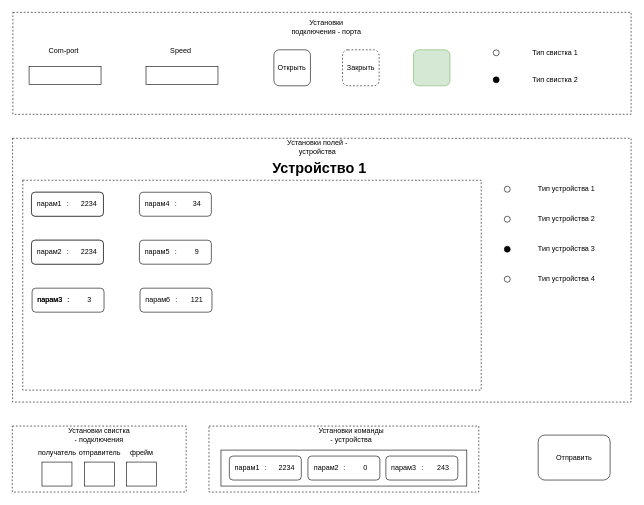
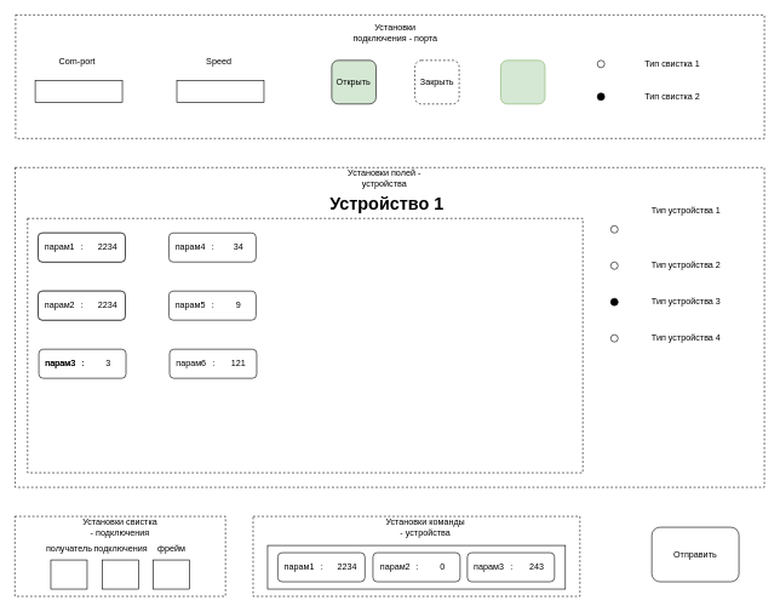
  <mxCell id="0" />
  <mxCell id="1" parent="0" />
  <mxCell id="2" value="" style="rounded=0;whiteSpace=wrap;html=1;dashed=1;" vertex="1" parent="1"><mxGeometry x="20" y="710" width="290" height="110" as="geometry" /></mxCell>
  <mxCell id="3" value="" style="rounded=0;whiteSpace=wrap;html=1;" vertex="1" parent="1"><mxGeometry x="69.5" y="770" width="50" height="40" as="geometry" /></mxCell>
  <mxCell id="4" value="Установки свистка - подключения" style="text;html=1;strokeColor=none;fillColor=none;align=center;verticalAlign=middle;whiteSpace=wrap;rounded=0;" vertex="1" parent="1"><mxGeometry x="110" y="710" width="110" height="30" as="geometry" /></mxCell>
  <mxCell id="5" value="получатель" style="text;html=1;strokeColor=none;fillColor=none;align=center;verticalAlign=middle;whiteSpace=wrap;rounded=0;dashed=1;" vertex="1" parent="1"><mxGeometry x="64.5" y="740" width="60" height="30" as="geometry" /></mxCell>
  <mxCell id="6" value="" style="rounded=0;whiteSpace=wrap;html=1;" vertex="1" parent="1"><mxGeometry x="140.5" y="770" width="50" height="40" as="geometry" /></mxCell>
- <mxCell id="7" value="отправитель" style="text;html=1;strokeColor=none;fillColor=none;align=center;verticalAlign=middle;whiteSpace=wrap;rounded=0;dashed=1;" vertex="1" parent="1"><mxGeometry x="135.5" y="740" width="60" height="30" as="geometry" /></mxCell>
+ <mxCell id="7" value="подключения" style="text;html=1;strokeColor=none;fillColor=none;align=center;verticalAlign=middle;whiteSpace=wrap;rounded=0;dashed=1;" vertex="1" parent="1"><mxGeometry x="135.5" y="740" width="60" height="30" as="geometry" /></mxCell>
  <mxCell id="8" value="" style="rounded=0;whiteSpace=wrap;html=1;" vertex="1" parent="1"><mxGeometry x="210.5" y="770" width="50" height="40" as="geometry" /></mxCell>
  <mxCell id="9" value="фрейм" style="text;html=1;strokeColor=none;fillColor=none;align=center;verticalAlign=middle;whiteSpace=wrap;rounded=0;dashed=1;" vertex="1" parent="1"><mxGeometry x="205.5" y="740" width="60" height="30" as="geometry" /></mxCell>
  <mxCell id="10" value="" style="rounded=0;whiteSpace=wrap;html=1;dashed=1;" vertex="1" parent="1"><mxGeometry x="348" y="710" width="450" height="110" as="geometry" /></mxCell>
  <mxCell id="11" value="Установки команды - устройства" style="text;html=1;strokeColor=none;fillColor=none;align=center;verticalAlign=middle;whiteSpace=wrap;rounded=0;dashed=1;" vertex="1" parent="1"><mxGeometry x="528" y="710" width="115" height="30" as="geometry" /></mxCell>
  <mxCell id="12" value="" style="rounded=0;whiteSpace=wrap;html=1;" vertex="1" parent="1"><mxGeometry x="368" y="750" width="410" height="60" as="geometry" /></mxCell>
  <mxCell id="13" value="" style="rounded=1;whiteSpace=wrap;html=1;" vertex="1" parent="1"><mxGeometry x="382" y="760" width="120" height="40" as="geometry" /></mxCell>
  <mxCell id="14" value="парам1" style="text;html=1;strokeColor=none;fillColor=none;align=center;verticalAlign=middle;whiteSpace=wrap;rounded=0;" vertex="1" parent="1"><mxGeometry x="382" y="765" width="60" height="30" as="geometry" /></mxCell>
  <mxCell id="15" value=":" style="text;html=1;strokeColor=none;fillColor=none;align=center;verticalAlign=middle;whiteSpace=wrap;rounded=0;" vertex="1" parent="1"><mxGeometry x="428" y="765" width="30" height="30" as="geometry" /></mxCell>
  <mxCell id="16" value="2234" style="text;html=1;strokeColor=none;fillColor=none;align=center;verticalAlign=middle;whiteSpace=wrap;rounded=0;" vertex="1" parent="1"><mxGeometry x="458" y="765" width="40" height="30" as="geometry" /></mxCell>
  <mxCell id="17" value="" style="rounded=1;whiteSpace=wrap;html=1;" vertex="1" parent="1"><mxGeometry x="513" y="760" width="120" height="40" as="geometry" /></mxCell>
  <mxCell id="18" value="парам2" style="text;html=1;strokeColor=none;fillColor=none;align=center;verticalAlign=middle;whiteSpace=wrap;rounded=0;" vertex="1" parent="1"><mxGeometry x="514" y="765" width="60" height="30" as="geometry" /></mxCell>
  <mxCell id="19" value=":" style="text;html=1;strokeColor=none;fillColor=none;align=center;verticalAlign=middle;whiteSpace=wrap;rounded=0;" vertex="1" parent="1"><mxGeometry x="559" y="765" width="30" height="30" as="geometry" /></mxCell>
  <mxCell id="20" value="0" style="text;html=1;strokeColor=none;fillColor=none;align=center;verticalAlign=middle;whiteSpace=wrap;rounded=0;" vertex="1" parent="1"><mxGeometry x="589" y="765" width="40" height="30" as="geometry" /></mxCell>
  <mxCell id="21" value="" style="rounded=1;whiteSpace=wrap;html=1;" vertex="1" parent="1"><mxGeometry x="643" y="760" width="120" height="40" as="geometry" /></mxCell>
  <mxCell id="22" value="парам3" style="text;html=1;strokeColor=none;fillColor=none;align=center;verticalAlign=middle;whiteSpace=wrap;rounded=0;" vertex="1" parent="1"><mxGeometry x="643" y="765" width="60" height="30" as="geometry" /></mxCell>
  <mxCell id="23" value=":" style="text;html=1;strokeColor=none;fillColor=none;align=center;verticalAlign=middle;whiteSpace=wrap;rounded=0;" vertex="1" parent="1"><mxGeometry x="689" y="765" width="30" height="30" as="geometry" /></mxCell>
  <mxCell id="24" value="243" style="text;html=1;strokeColor=none;fillColor=none;align=center;verticalAlign=middle;whiteSpace=wrap;rounded=0;" vertex="1" parent="1"><mxGeometry x="719" y="765" width="40" height="30" as="geometry" /></mxCell>
  <mxCell id="25" value="" style="rounded=0;whiteSpace=wrap;html=1;dashed=1;" vertex="1" parent="1"><mxGeometry x="20.5" y="230" width="1031.5" height="440" as="geometry" /></mxCell>
  <mxCell id="26" value="" style="rounded=1;whiteSpace=wrap;html=1;" vertex="1" parent="1"><mxGeometry x="52" y="320" width="120" height="40" as="geometry" /></mxCell>
  <mxCell id="27" value="парам1" style="text;html=1;strokeColor=none;fillColor=none;align=center;verticalAlign=middle;whiteSpace=wrap;rounded=0;" vertex="1" parent="1"><mxGeometry x="52" y="325" width="60" height="30" as="geometry" /></mxCell>
  <mxCell id="28" value=":" style="text;html=1;strokeColor=none;fillColor=none;align=center;verticalAlign=middle;whiteSpace=wrap;rounded=0;" vertex="1" parent="1"><mxGeometry x="98" y="325" width="30" height="30" as="geometry" /></mxCell>
  <mxCell id="29" value="2234" style="text;html=1;strokeColor=none;fillColor=none;align=center;verticalAlign=middle;whiteSpace=wrap;rounded=0;" vertex="1" parent="1"><mxGeometry x="128" y="325" width="40" height="30" as="geometry" /></mxCell>
  <mxCell id="30" value="" style="rounded=0;whiteSpace=wrap;html=1;dashed=1;" vertex="1" parent="1"><mxGeometry x="37.5" y="300" width="764.5" height="350" as="geometry" /></mxCell>
  <mxCell id="31" value="" style="rounded=1;whiteSpace=wrap;html=1;" vertex="1" parent="1"><mxGeometry x="52" y="400" width="120" height="40" as="geometry" /></mxCell>
  <mxCell id="32" value="парам2" style="text;html=1;strokeColor=none;fillColor=none;align=center;verticalAlign=middle;whiteSpace=wrap;rounded=0;" vertex="1" parent="1"><mxGeometry x="52" y="405" width="60" height="30" as="geometry" /></mxCell>
  <mxCell id="33" value=":" style="text;html=1;strokeColor=none;fillColor=none;align=center;verticalAlign=middle;whiteSpace=wrap;rounded=0;" vertex="1" parent="1"><mxGeometry x="98" y="405" width="30" height="30" as="geometry" /></mxCell>
  <mxCell id="34" value="2234" style="text;html=1;strokeColor=none;fillColor=none;align=center;verticalAlign=middle;whiteSpace=wrap;rounded=0;" vertex="1" parent="1"><mxGeometry x="128" y="405" width="40" height="30" as="geometry" /></mxCell>
  <mxCell id="35" value="" style="rounded=1;whiteSpace=wrap;html=1;" vertex="1" parent="1"><mxGeometry x="53" y="480" width="120" height="40" as="geometry" /></mxCell>
  <mxCell id="36" value="парам3" style="text;html=1;strokeColor=none;fillColor=none;align=center;verticalAlign=middle;whiteSpace=wrap;rounded=0;" vertex="1" parent="1"><mxGeometry x="53" y="485" width="60" height="30" as="geometry" /></mxCell>
  <mxCell id="37" value=":" style="text;html=1;strokeColor=none;fillColor=none;align=center;verticalAlign=middle;whiteSpace=wrap;rounded=0;" vertex="1" parent="1"><mxGeometry x="99" y="485" width="30" height="30" as="geometry" /></mxCell>
  <mxCell id="38" value="3" style="text;html=1;strokeColor=none;fillColor=none;align=center;verticalAlign=middle;whiteSpace=wrap;rounded=0;" vertex="1" parent="1"><mxGeometry x="129" y="485" width="40" height="30" as="geometry" /></mxCell>
  <mxCell id="39" value="Установки полей - устройства" style="text;html=1;strokeColor=none;fillColor=none;align=center;verticalAlign=middle;whiteSpace=wrap;rounded=0;dashed=1;" vertex="1" parent="1"><mxGeometry x="468" y="230" width="122" height="30" as="geometry" /></mxCell>
  <mxCell id="40" value="&lt;h1&gt;Устройство 1&lt;/h1&gt;" style="text;html=1;strokeColor=none;fillColor=none;spacing=5;spacingTop=-20;whiteSpace=wrap;overflow=hidden;rounded=0;dashed=1;" vertex="1" parent="1"><mxGeometry x="449" y="260" width="190" height="40" as="geometry" /></mxCell>
  <mxCell id="41" value="" style="rounded=0;whiteSpace=wrap;html=1;dashed=1;" vertex="1" parent="1"><mxGeometry x="21" y="20" width="1031" height="170" as="geometry" /></mxCell>
  <mxCell id="42" value="Установки подключения - порта" style="text;html=1;strokeColor=none;fillColor=none;align=center;verticalAlign=middle;whiteSpace=wrap;rounded=0;dashed=1;" vertex="1" parent="1"><mxGeometry x="483" y="30" width="122" height="30" as="geometry" /></mxCell>
  <mxCell id="43" value="" style="rounded=0;whiteSpace=wrap;html=1;" vertex="1" parent="1"><mxGeometry x="48" y="110" width="120" height="30" as="geometry" /></mxCell>
  <mxCell id="44" value="Com-port" style="text;html=1;strokeColor=none;fillColor=none;align=center;verticalAlign=middle;whiteSpace=wrap;rounded=0;" vertex="1" parent="1"><mxGeometry x="75.5" y="70" width="60" height="30" as="geometry" /></mxCell>
  <mxCell id="45" value="" style="rounded=0;whiteSpace=wrap;html=1;" vertex="1" parent="1"><mxGeometry x="243" y="110" width="120" height="30" as="geometry" /></mxCell>
  <mxCell id="46" value="Speed" style="text;html=1;strokeColor=none;fillColor=none;align=center;verticalAlign=middle;whiteSpace=wrap;rounded=0;" vertex="1" parent="1"><mxGeometry x="270.5" y="70" width="60" height="30" as="geometry" /></mxCell>
- <mxCell id="47" value="Открыть" style="rounded=1;whiteSpace=wrap;html=1;" vertex="1" parent="1"><mxGeometry x="456.25" y="82.5" width="61" height="60" as="geometry" /></mxCell>
+ <mxCell id="47" value="Открыть" style="rounded=1;whiteSpace=wrap;html=1;fillColor=#d5e8d4;" vertex="1" parent="1"><mxGeometry x="456.25" y="82.5" width="61" height="60" as="geometry" /></mxCell>
  <mxCell id="48" value="Закрыть" style="rounded=1;whiteSpace=wrap;html=1;dashed=1;" vertex="1" parent="1"><mxGeometry x="570.75" y="82.5" width="61" height="60" as="geometry" /></mxCell>
  <mxCell id="49" value="" style="rounded=1;whiteSpace=wrap;html=1;fillColor=#d5e8d4;strokeColor=#82b366;" vertex="1" parent="1"><mxGeometry x="689" y="82.5" width="61" height="60" as="geometry" /></mxCell>
  <mxCell id="50" value="2234" style="text;html=1;strokeColor=none;fillColor=none;align=center;verticalAlign=middle;whiteSpace=wrap;rounded=0;" vertex="1" parent="1"><mxGeometry x="128" y="325" width="40" height="30" as="geometry" /></mxCell>
  <mxCell id="51" value=":" style="text;html=1;strokeColor=none;fillColor=none;align=center;verticalAlign=middle;whiteSpace=wrap;rounded=0;" vertex="1" parent="1"><mxGeometry x="98" y="325" width="30" height="30" as="geometry" /></mxCell>
  <mxCell id="52" value="парам1" style="text;html=1;strokeColor=none;fillColor=none;align=center;verticalAlign=middle;whiteSpace=wrap;rounded=0;" vertex="1" parent="1"><mxGeometry x="52" y="325" width="60" height="30" as="geometry" /></mxCell>
  <mxCell id="53" value="2234" style="text;html=1;strokeColor=none;fillColor=none;align=center;verticalAlign=middle;whiteSpace=wrap;rounded=0;" vertex="1" parent="1"><mxGeometry x="128" y="325" width="40" height="30" as="geometry" /></mxCell>
  <mxCell id="54" value=":" style="text;html=1;strokeColor=none;fillColor=none;align=center;verticalAlign=middle;whiteSpace=wrap;rounded=0;" vertex="1" parent="1"><mxGeometry x="98" y="325" width="30" height="30" as="geometry" /></mxCell>
  <mxCell id="55" value="" style="rounded=1;whiteSpace=wrap;html=1;" vertex="1" parent="1"><mxGeometry x="233" y="480" width="120" height="40" as="geometry" /></mxCell>
  <mxCell id="56" value="парам1" style="text;html=1;strokeColor=none;fillColor=none;align=center;verticalAlign=middle;whiteSpace=wrap;rounded=0;" vertex="1" parent="1"><mxGeometry x="52" y="325" width="60" height="30" as="geometry" /></mxCell>
  <mxCell id="57" value="" style="rounded=1;whiteSpace=wrap;html=1;" vertex="1" parent="1"><mxGeometry x="52" y="320" width="120" height="40" as="geometry" /></mxCell>
  <mxCell id="58" value="" style="rounded=1;whiteSpace=wrap;html=1;" vertex="1" parent="1"><mxGeometry x="52" y="320" width="120" height="40" as="geometry" /></mxCell>
  <mxCell id="59" value="2234" style="text;html=1;strokeColor=none;fillColor=none;align=center;verticalAlign=middle;whiteSpace=wrap;rounded=0;" vertex="1" parent="1"><mxGeometry x="128" y="325" width="40" height="30" as="geometry" /></mxCell>
  <mxCell id="60" value=":" style="text;html=1;strokeColor=none;fillColor=none;align=center;verticalAlign=middle;whiteSpace=wrap;rounded=0;" vertex="1" parent="1"><mxGeometry x="98" y="325" width="30" height="30" as="geometry" /></mxCell>
  <mxCell id="61" value="парам1" style="text;html=1;strokeColor=none;fillColor=none;align=center;verticalAlign=middle;whiteSpace=wrap;rounded=0;" vertex="1" parent="1"><mxGeometry x="52" y="325" width="60" height="30" as="geometry" /></mxCell>
  <mxCell id="62" value="" style="rounded=1;whiteSpace=wrap;html=1;" vertex="1" parent="1"><mxGeometry x="52" y="400" width="120" height="40" as="geometry" /></mxCell>
  <mxCell id="63" value=":" style="text;html=1;strokeColor=none;fillColor=none;align=center;verticalAlign=middle;whiteSpace=wrap;rounded=0;" vertex="1" parent="1"><mxGeometry x="98" y="405" width="30" height="30" as="geometry" /></mxCell>
  <mxCell id="64" value="2234" style="text;html=1;strokeColor=none;fillColor=none;align=center;verticalAlign=middle;whiteSpace=wrap;rounded=0;" vertex="1" parent="1"><mxGeometry x="128" y="405" width="40" height="30" as="geometry" /></mxCell>
  <mxCell id="65" value="парам2" style="text;html=1;strokeColor=none;fillColor=none;align=center;verticalAlign=middle;whiteSpace=wrap;rounded=0;" vertex="1" parent="1"><mxGeometry x="52" y="405" width="60" height="30" as="geometry" /></mxCell>
  <mxCell id="66" value="парам3" style="text;html=1;strokeColor=none;fillColor=none;align=center;verticalAlign=middle;whiteSpace=wrap;rounded=0;" vertex="1" parent="1"><mxGeometry x="53" y="485" width="60" height="30" as="geometry" /></mxCell>
  <mxCell id="67" value=":" style="text;html=1;strokeColor=none;fillColor=none;align=center;verticalAlign=middle;whiteSpace=wrap;rounded=0;" vertex="1" parent="1"><mxGeometry x="99" y="485" width="30" height="30" as="geometry" /></mxCell>
  <mxCell id="68" value="" style="rounded=1;whiteSpace=wrap;html=1;" vertex="1" parent="1"><mxGeometry x="232" y="320" width="120" height="40" as="geometry" /></mxCell>
  <mxCell id="69" value="34" style="text;html=1;strokeColor=none;fillColor=none;align=center;verticalAlign=middle;whiteSpace=wrap;rounded=0;" vertex="1" parent="1"><mxGeometry x="308" y="325" width="40" height="30" as="geometry" /></mxCell>
  <mxCell id="70" value=":" style="text;html=1;strokeColor=none;fillColor=none;align=center;verticalAlign=middle;whiteSpace=wrap;rounded=0;" vertex="1" parent="1"><mxGeometry x="278" y="325" width="30" height="30" as="geometry" /></mxCell>
  <mxCell id="71" value="парам4" style="text;html=1;strokeColor=none;fillColor=none;align=center;verticalAlign=middle;whiteSpace=wrap;rounded=0;" vertex="1" parent="1"><mxGeometry x="232" y="325" width="60" height="30" as="geometry" /></mxCell>
  <mxCell id="72" value="" style="rounded=1;whiteSpace=wrap;html=1;" vertex="1" parent="1"><mxGeometry x="232" y="400" width="120" height="40" as="geometry" /></mxCell>
  <mxCell id="73" value=":" style="text;html=1;strokeColor=none;fillColor=none;align=center;verticalAlign=middle;whiteSpace=wrap;rounded=0;" vertex="1" parent="1"><mxGeometry x="278" y="405" width="30" height="30" as="geometry" /></mxCell>
  <mxCell id="74" value="9" style="text;html=1;strokeColor=none;fillColor=none;align=center;verticalAlign=middle;whiteSpace=wrap;rounded=0;" vertex="1" parent="1"><mxGeometry x="308" y="405" width="40" height="30" as="geometry" /></mxCell>
  <mxCell id="75" value="парам5" style="text;html=1;strokeColor=none;fillColor=none;align=center;verticalAlign=middle;whiteSpace=wrap;rounded=0;" vertex="1" parent="1"><mxGeometry x="232" y="405" width="60" height="30" as="geometry" /></mxCell>
  <mxCell id="76" value="парам6" style="text;html=1;strokeColor=none;fillColor=none;align=center;verticalAlign=middle;whiteSpace=wrap;rounded=0;" vertex="1" parent="1"><mxGeometry x="233" y="485" width="60" height="30" as="geometry" /></mxCell>
  <mxCell id="77" value=":" style="text;html=1;strokeColor=none;fillColor=none;align=center;verticalAlign=middle;whiteSpace=wrap;rounded=0;" vertex="1" parent="1"><mxGeometry x="279" y="485" width="30" height="30" as="geometry" /></mxCell>
  <mxCell id="78" value="121" style="text;html=1;strokeColor=none;fillColor=none;align=center;verticalAlign=middle;whiteSpace=wrap;rounded=0;" vertex="1" parent="1"><mxGeometry x="308" y="485" width="40" height="30" as="geometry" /></mxCell>
  <mxCell id="79" value="Отправить" style="rounded=1;whiteSpace=wrap;html=1;" vertex="1" parent="1"><mxGeometry x="897" y="725" width="120" height="75" as="geometry" /></mxCell>
  <mxCell id="80" value="" style="ellipse;whiteSpace=wrap;html=1;aspect=fixed;" vertex="1" parent="1"><mxGeometry x="822" y="82.5" width="10" height="10" as="geometry" /></mxCell>
  <mxCell id="81" value="Тип свистка 1" style="text;html=1;strokeColor=none;fillColor=none;align=center;verticalAlign=middle;whiteSpace=wrap;rounded=0;" vertex="1" parent="1"><mxGeometry x="859" y="72.5" width="133" height="30" as="geometry" /></mxCell>
  <mxCell id="82" value="" style="ellipse;whiteSpace=wrap;html=1;aspect=fixed;fillColor=#000000;" vertex="1" parent="1"><mxGeometry x="822" y="127.5" width="10" height="10" as="geometry" /></mxCell>
  <mxCell id="83" value="Тип свистка 2" style="text;html=1;strokeColor=none;fillColor=none;align=center;verticalAlign=middle;whiteSpace=wrap;rounded=0;" vertex="1" parent="1"><mxGeometry x="859" y="117.5" width="133" height="30" as="geometry" /></mxCell>
  <mxCell id="84" value="" style="ellipse;whiteSpace=wrap;html=1;aspect=fixed;" vertex="1" parent="1"><mxGeometry x="840.5" y="310" width="10" height="10" as="geometry" /></mxCell>
- <mxCell id="85" value="Тип устройства 1" style="text;html=1;strokeColor=none;fillColor=none;align=center;verticalAlign=middle;whiteSpace=wrap;rounded=0;" vertex="1" parent="1"><mxGeometry x="877.5" y="300" width="133" height="30" as="geometry" /></mxCell>
+ <mxCell id="85" value="Тип устройства 1" style="text;html=1;strokeColor=none;fillColor=none;align=center;verticalAlign=middle;whiteSpace=wrap;rounded=0;" vertex="1" parent="1"><mxGeometry x="877.5" y="275" width="133" height="30" as="geometry" /></mxCell>
  <mxCell id="86" value="" style="ellipse;whiteSpace=wrap;html=1;aspect=fixed;" vertex="1" parent="1"><mxGeometry x="840.5" y="360" width="10" height="10" as="geometry" /></mxCell>
  <mxCell id="87" value="Тип устройства 2" style="text;html=1;strokeColor=none;fillColor=none;align=center;verticalAlign=middle;whiteSpace=wrap;rounded=0;" vertex="1" parent="1"><mxGeometry x="877.5" y="350" width="133" height="30" as="geometry" /></mxCell>
  <mxCell id="88" value="" style="ellipse;whiteSpace=wrap;html=1;aspect=fixed;fillColor=#000000;" vertex="1" parent="1"><mxGeometry x="840.5" y="410" width="10" height="10" as="geometry" /></mxCell>
  <mxCell id="89" value="Тип устройства 3" style="text;html=1;strokeColor=none;fillColor=none;align=center;verticalAlign=middle;whiteSpace=wrap;rounded=0;" vertex="1" parent="1"><mxGeometry x="877.5" y="400" width="133" height="30" as="geometry" /></mxCell>
  <mxCell id="90" value="" style="ellipse;whiteSpace=wrap;html=1;aspect=fixed;" vertex="1" parent="1"><mxGeometry x="840.5" y="460" width="10" height="10" as="geometry" /></mxCell>
  <mxCell id="91" value="Тип устройства 4" style="text;html=1;strokeColor=none;fillColor=none;align=center;verticalAlign=middle;whiteSpace=wrap;rounded=0;" vertex="1" parent="1"><mxGeometry x="877.5" y="450" width="133" height="30" as="geometry" /></mxCell>
  <mxCell id="92" style="edgeStyle=orthogonalEdgeStyle;rounded=0;orthogonalLoop=1;jettySize=auto;html=1;exitX=0.5;exitY=1;exitDx=0;exitDy=0;" edge="1" parent="1" source="49" target="49"><mxGeometry relative="1" as="geometry" /></mxCell>
